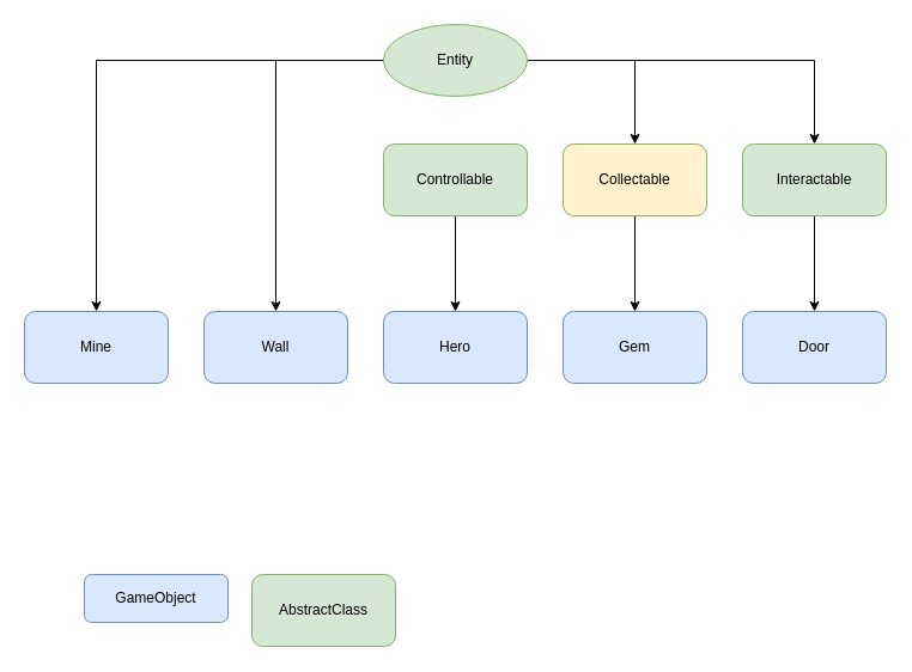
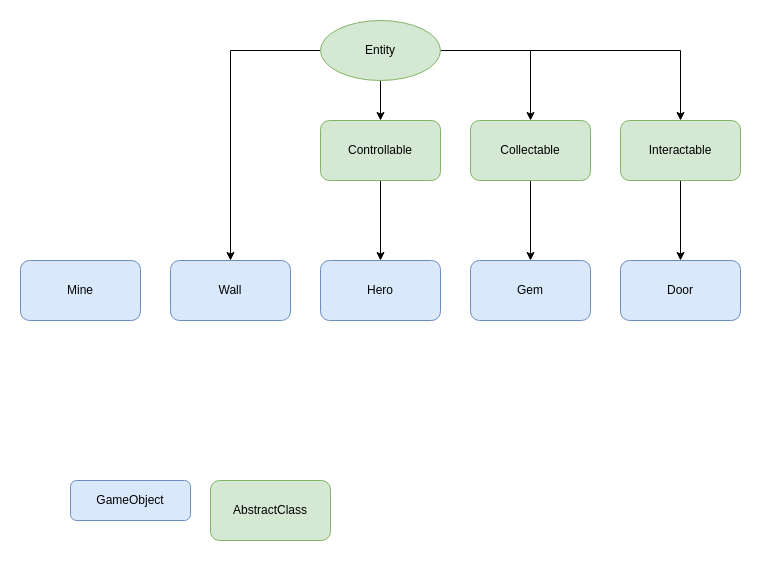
  <mxCell id="0" />
  <mxCell id="1" parent="0" />
  <mxCell id="2" style="edgeStyle=orthogonalEdgeStyle;rounded=0;orthogonalLoop=1;jettySize=auto;html=1;" edge="1" parent="1" source="7" target="8"><mxGeometry relative="1" as="geometry" /></mxCell>
- <mxCell id="3" style="edgeStyle=orthogonalEdgeStyle;rounded=0;orthogonalLoop=1;jettySize=auto;html=1;" edge="1" parent="1" source="7" target="9"><mxGeometry relative="1" as="geometry" /></mxCell>
+ <mxCell id="4" style="edgeStyle=orthogonalEdgeStyle;rounded=0;orthogonalLoop=1;jettySize=auto;html=1;" edge="1" parent="1" source="7" target="11"><mxGeometry relative="1" as="geometry" /></mxCell>
  <mxCell id="5" style="edgeStyle=orthogonalEdgeStyle;rounded=0;orthogonalLoop=1;jettySize=auto;html=1;" edge="1" parent="1" source="7" target="14"><mxGeometry relative="1" as="geometry"><mxPoint x="540" y="120" as="targetPoint" /></mxGeometry></mxCell>
  <mxCell id="6" style="edgeStyle=orthogonalEdgeStyle;rounded=0;orthogonalLoop=1;jettySize=auto;html=1;" edge="1" parent="1" source="7" target="20"><mxGeometry relative="1" as="geometry" /></mxCell>
  <mxCell id="7" value="Entity" style="ellipse;whiteSpace=wrap;html=1;strokeColor=#82b366;align=center;verticalAlign=middle;fontFamily=Helvetica;fontSize=12;fontColor=default;fillColor=#d5e8d4;" vertex="1" parent="1"><mxGeometry x="320" y="20" width="120" height="60" as="geometry" /></mxCell>
  <mxCell id="8" value="Wall" style="rounded=1;whiteSpace=wrap;html=1;strokeColor=#6c8ebf;align=center;verticalAlign=middle;fontFamily=Helvetica;fontSize=12;fontColor=default;fillColor=#dae8fc;" vertex="1" parent="1"><mxGeometry x="170" y="260" width="120" height="60" as="geometry" /></mxCell>
  <mxCell id="9" value="Mine" style="rounded=1;whiteSpace=wrap;html=1;strokeColor=#6c8ebf;align=center;verticalAlign=middle;fontFamily=Helvetica;fontSize=12;fontColor=default;fillColor=#dae8fc;" vertex="1" parent="1"><mxGeometry x="20" y="260" width="120" height="60" as="geometry" /></mxCell>
  <mxCell id="10" value="" style="edgeStyle=orthogonalEdgeStyle;rounded=0;orthogonalLoop=1;jettySize=auto;html=1;" edge="1" parent="1" source="11" target="12"><mxGeometry relative="1" as="geometry" /></mxCell>
  <mxCell id="11" value="Controllable" style="rounded=1;whiteSpace=wrap;html=1;strokeColor=#82b366;align=center;verticalAlign=middle;fontFamily=Helvetica;fontSize=12;fontColor=default;fillColor=#d5e8d4;" vertex="1" parent="1"><mxGeometry x="320" y="120" width="120" height="60" as="geometry" /></mxCell>
  <mxCell id="12" value="Hero" style="whiteSpace=wrap;html=1;rounded=1;strokeColor=#6c8ebf;align=center;verticalAlign=middle;fontFamily=Helvetica;fontSize=12;fontColor=default;fillColor=#dae8fc;" vertex="1" parent="1"><mxGeometry x="320" y="260" width="120" height="60" as="geometry" /></mxCell>
  <mxCell id="13" value="" style="edgeStyle=orthogonalEdgeStyle;rounded=0;orthogonalLoop=1;jettySize=auto;html=1;" edge="1" parent="1" source="14" target="15"><mxGeometry relative="1" as="geometry" /></mxCell>
- <mxCell id="14" value="Collectable" style="rounded=1;whiteSpace=wrap;html=1;strokeColor=#82b366;align=center;verticalAlign=middle;fontFamily=Helvetica;fontSize=12;fontColor=default;fillColor=#fff2cc;" vertex="1" parent="1"><mxGeometry x="470" y="120" width="120" height="60" as="geometry" /></mxCell>
+ <mxCell id="14" value="Collectable" style="rounded=1;whiteSpace=wrap;html=1;strokeColor=#82b366;align=center;verticalAlign=middle;fontFamily=Helvetica;fontSize=12;fontColor=default;fillColor=#d5e8d4;" vertex="1" parent="1"><mxGeometry x="470" y="120" width="120" height="60" as="geometry" /></mxCell>
  <mxCell id="15" value="Gem" style="whiteSpace=wrap;html=1;rounded=1;strokeColor=#6c8ebf;align=center;verticalAlign=middle;fontFamily=Helvetica;fontSize=12;fontColor=default;fillColor=#dae8fc;" vertex="1" parent="1"><mxGeometry x="470" y="260" width="120" height="60" as="geometry" /></mxCell>
  <mxCell id="16" value="Door" style="whiteSpace=wrap;html=1;rounded=1;strokeColor=#6c8ebf;align=center;verticalAlign=middle;fontFamily=Helvetica;fontSize=12;fontColor=default;fillColor=#dae8fc;" vertex="1" parent="1"><mxGeometry x="620" y="260" width="120" height="60" as="geometry" /></mxCell>
  <mxCell id="17" value="GameObject" style="rounded=1;whiteSpace=wrap;html=1;fillColor=#dae8fc;strokeColor=#6c8ebf;" vertex="1" parent="1"><mxGeometry x="70" y="480" width="120" height="40" as="geometry" /></mxCell>
  <mxCell id="18" value="AbstractClass" style="rounded=1;whiteSpace=wrap;html=1;fillColor=#d5e8d4;strokeColor=#82b366;" vertex="1" parent="1"><mxGeometry x="210" y="480" width="120" height="60" as="geometry" /></mxCell>
  <mxCell id="19" style="edgeStyle=orthogonalEdgeStyle;rounded=0;orthogonalLoop=1;jettySize=auto;html=1;" edge="1" parent="1" source="20" target="16"><mxGeometry relative="1" as="geometry" /></mxCell>
  <mxCell id="20" value="Interactable" style="rounded=1;whiteSpace=wrap;html=1;strokeColor=#82b366;align=center;verticalAlign=middle;fontFamily=Helvetica;fontSize=12;fontColor=default;fillColor=#d5e8d4;" vertex="1" parent="1"><mxGeometry x="620" y="120" width="120" height="60" as="geometry" /></mxCell>
